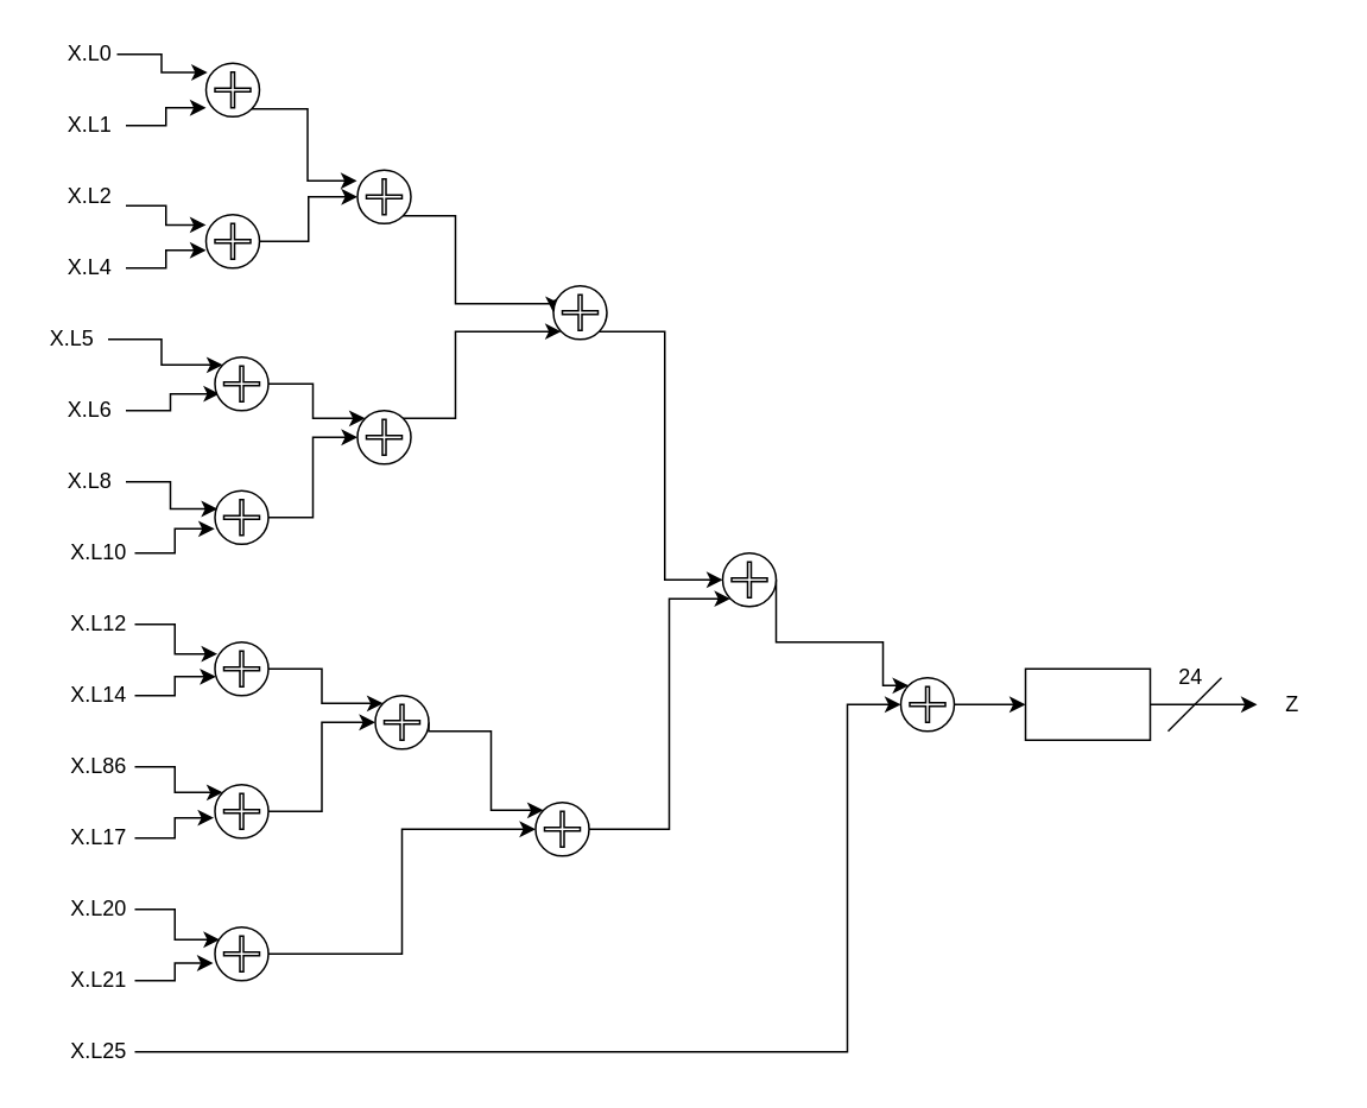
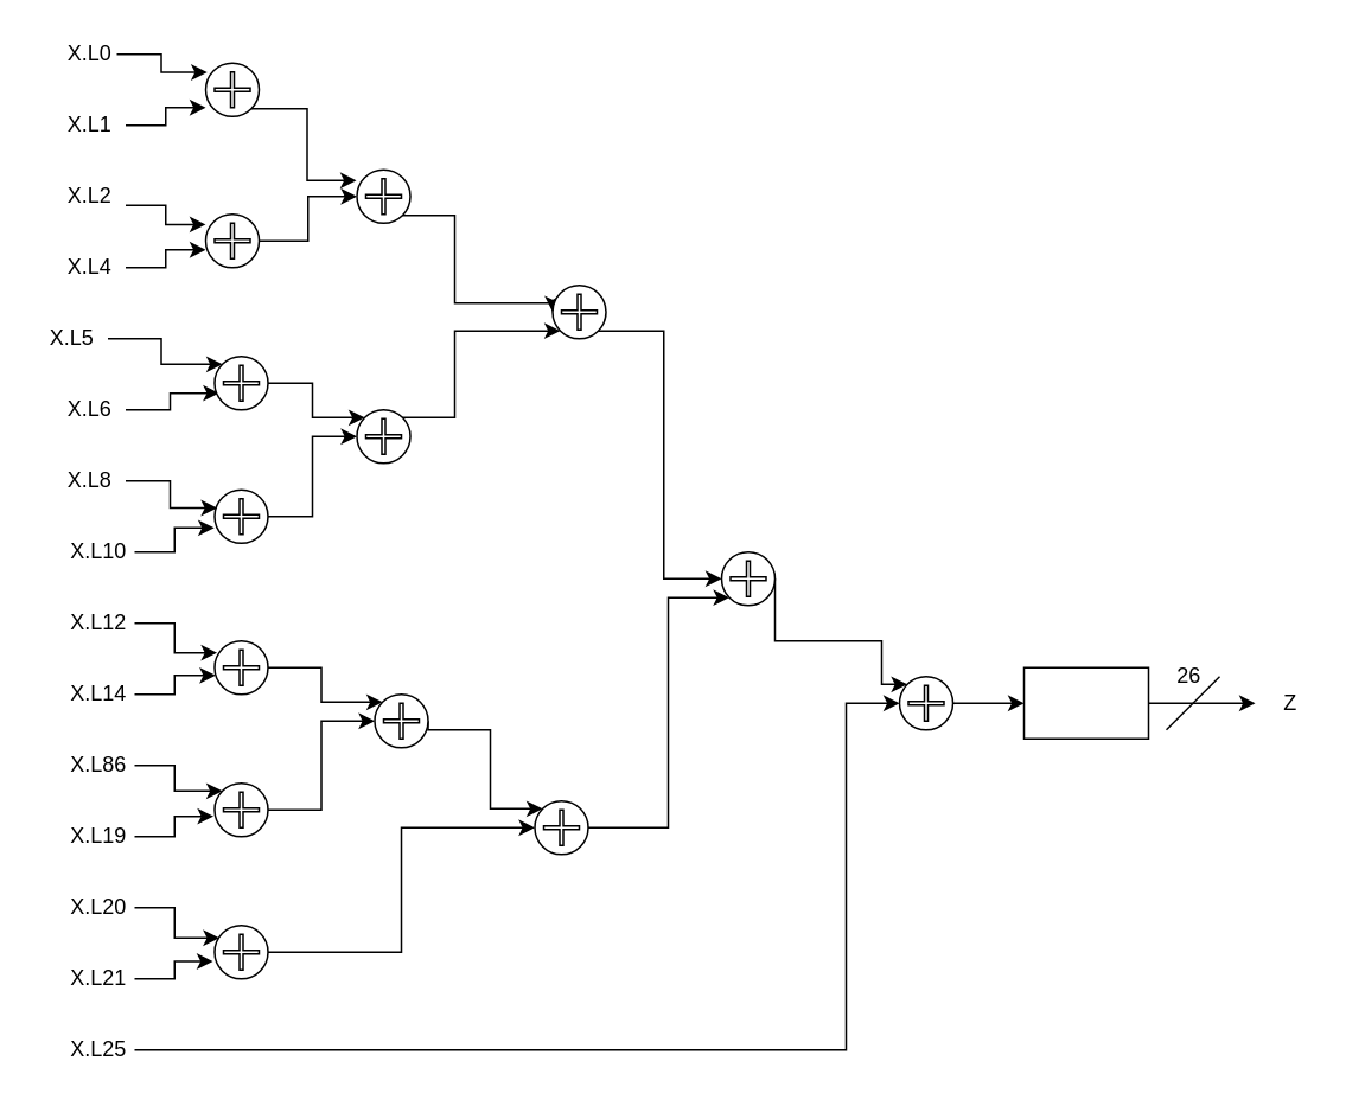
  <mxCell id="0" />
  <mxCell id="1" parent="0" />
  <mxCell id="2" style="edgeStyle=orthogonalEdgeStyle;rounded=0;orthogonalLoop=1;jettySize=auto;html=1;exitX=1;exitY=0.5;exitDx=0;exitDy=0;entryX=0.027;entryY=0.173;entryDx=0;entryDy=0;entryPerimeter=0;" edge="1" parent="1" source="3" target="33"><mxGeometry relative="1" as="geometry" /></mxCell>
  <mxCell id="3" value="X.L0" style="text;html=1;strokeColor=none;fillColor=none;align=center;verticalAlign=middle;whiteSpace=wrap;rounded=0;" vertex="1" parent="1"><mxGeometry x="35" y="20" width="30" height="20" as="geometry" /></mxCell>
  <mxCell id="4" style="edgeStyle=orthogonalEdgeStyle;rounded=0;orthogonalLoop=1;jettySize=auto;html=1;exitX=1;exitY=0.75;exitDx=0;exitDy=0;entryX=0;entryY=0.193;entryDx=0;entryDy=0;entryPerimeter=0;" edge="1" parent="1" source="5" target="36"><mxGeometry relative="1" as="geometry" /></mxCell>
  <mxCell id="5" value="X.L2" style="text;html=1;strokeColor=none;fillColor=none;align=center;verticalAlign=middle;whiteSpace=wrap;rounded=0;" vertex="1" parent="1"><mxGeometry x="30" y="100" width="40" height="20" as="geometry" /></mxCell>
  <mxCell id="6" style="edgeStyle=orthogonalEdgeStyle;rounded=0;orthogonalLoop=1;jettySize=auto;html=1;exitX=1;exitY=0.5;exitDx=0;exitDy=0;entryX=0;entryY=0.667;entryDx=0;entryDy=0;entryPerimeter=0;" edge="1" parent="1" source="7" target="36"><mxGeometry relative="1" as="geometry" /></mxCell>
  <mxCell id="7" value="X.L4" style="text;html=1;strokeColor=none;fillColor=none;align=center;verticalAlign=middle;whiteSpace=wrap;rounded=0;" vertex="1" parent="1"><mxGeometry x="30" y="140" width="40" height="20" as="geometry" /></mxCell>
  <mxCell id="8" style="edgeStyle=orthogonalEdgeStyle;rounded=0;orthogonalLoop=1;jettySize=auto;html=1;exitX=1;exitY=0.5;exitDx=0;exitDy=0;entryX=0;entryY=0;entryDx=0;entryDy=0;" edge="1" parent="1" source="9" target="39"><mxGeometry relative="1" as="geometry" /></mxCell>
  <mxCell id="9" value="X.L5" style="text;html=1;strokeColor=none;fillColor=none;align=center;verticalAlign=middle;whiteSpace=wrap;rounded=0;" vertex="1" parent="1"><mxGeometry x="20" y="180" width="40" height="20" as="geometry" /></mxCell>
  <mxCell id="10" style="edgeStyle=orthogonalEdgeStyle;rounded=0;orthogonalLoop=1;jettySize=auto;html=1;exitX=1;exitY=0.5;exitDx=0;exitDy=0;entryX=0;entryY=0.833;entryDx=0;entryDy=0;entryPerimeter=0;" edge="1" parent="1" source="11" target="33"><mxGeometry relative="1" as="geometry" /></mxCell>
  <mxCell id="11" value="X.L1" style="text;html=1;strokeColor=none;fillColor=none;align=center;verticalAlign=middle;whiteSpace=wrap;rounded=0;" vertex="1" parent="1"><mxGeometry x="30" y="60" width="40" height="20" as="geometry" /></mxCell>
  <mxCell id="12" style="edgeStyle=orthogonalEdgeStyle;rounded=0;orthogonalLoop=1;jettySize=auto;html=1;exitX=1;exitY=0.5;exitDx=0;exitDy=0;entryX=0.087;entryY=0.687;entryDx=0;entryDy=0;entryPerimeter=0;" edge="1" parent="1" source="13" target="39"><mxGeometry relative="1" as="geometry" /></mxCell>
  <mxCell id="13" value="X.L6" style="text;html=1;strokeColor=none;fillColor=none;align=center;verticalAlign=middle;whiteSpace=wrap;rounded=0;" vertex="1" parent="1"><mxGeometry x="30" y="220" width="40" height="20" as="geometry" /></mxCell>
  <mxCell id="14" style="edgeStyle=orthogonalEdgeStyle;rounded=0;orthogonalLoop=1;jettySize=auto;html=1;exitX=1;exitY=0.5;exitDx=0;exitDy=0;entryX=0.047;entryY=0.34;entryDx=0;entryDy=0;entryPerimeter=0;" edge="1" parent="1" source="15" target="42"><mxGeometry relative="1" as="geometry" /></mxCell>
  <mxCell id="15" value="X.L8" style="text;html=1;strokeColor=none;fillColor=none;align=center;verticalAlign=middle;whiteSpace=wrap;rounded=0;" vertex="1" parent="1"><mxGeometry x="30" y="260" width="40" height="20" as="geometry" /></mxCell>
  <mxCell id="16" style="edgeStyle=orthogonalEdgeStyle;rounded=0;orthogonalLoop=1;jettySize=auto;html=1;exitX=1;exitY=0.5;exitDx=0;exitDy=0;entryX=-0.007;entryY=0.713;entryDx=0;entryDy=0;entryPerimeter=0;" edge="1" parent="1" source="17" target="42"><mxGeometry relative="1" as="geometry" /></mxCell>
  <mxCell id="17" value="X.L10" style="text;html=1;strokeColor=none;fillColor=none;align=center;verticalAlign=middle;whiteSpace=wrap;rounded=0;" vertex="1" parent="1"><mxGeometry x="35" y="300" width="40" height="20" as="geometry" /></mxCell>
  <mxCell id="18" style="edgeStyle=orthogonalEdgeStyle;rounded=0;orthogonalLoop=1;jettySize=auto;html=1;exitX=1;exitY=0.5;exitDx=0;exitDy=0;entryX=0.047;entryY=0.22;entryDx=0;entryDy=0;entryPerimeter=0;" edge="1" parent="1" source="19" target="45"><mxGeometry relative="1" as="geometry" /></mxCell>
  <mxCell id="19" value="X.L12" style="text;html=1;strokeColor=none;fillColor=none;align=center;verticalAlign=middle;whiteSpace=wrap;rounded=0;" vertex="1" parent="1"><mxGeometry x="35" y="340" width="40" height="20" as="geometry" /></mxCell>
  <mxCell id="20" style="edgeStyle=orthogonalEdgeStyle;rounded=0;orthogonalLoop=1;jettySize=auto;html=1;exitX=1;exitY=0.5;exitDx=0;exitDy=0;entryX=0.02;entryY=0.647;entryDx=0;entryDy=0;entryPerimeter=0;" edge="1" parent="1" source="21" target="45"><mxGeometry relative="1" as="geometry" /></mxCell>
  <mxCell id="21" value="X.L14" style="text;html=1;strokeColor=none;fillColor=none;align=center;verticalAlign=middle;whiteSpace=wrap;rounded=0;" vertex="1" parent="1"><mxGeometry x="35" y="380" width="40" height="20" as="geometry" /></mxCell>
  <mxCell id="22" style="edgeStyle=orthogonalEdgeStyle;rounded=0;orthogonalLoop=1;jettySize=auto;html=1;exitX=1;exitY=0.5;exitDx=0;exitDy=0;entryX=0;entryY=0;entryDx=0;entryDy=0;" edge="1" parent="1" source="23" target="48"><mxGeometry relative="1" as="geometry" /></mxCell>
  <mxCell id="23" value="X.L86" style="text;html=1;strokeColor=none;fillColor=none;align=center;verticalAlign=middle;whiteSpace=wrap;rounded=0;" vertex="1" parent="1"><mxGeometry x="35" y="420" width="40" height="20" as="geometry" /></mxCell>
  <mxCell id="24" style="edgeStyle=orthogonalEdgeStyle;rounded=0;orthogonalLoop=1;jettySize=auto;html=1;exitX=1;exitY=0.5;exitDx=0;exitDy=0;entryX=-0.02;entryY=0.62;entryDx=0;entryDy=0;entryPerimeter=0;" edge="1" parent="1" source="25" target="48"><mxGeometry relative="1" as="geometry" /></mxCell>
- <mxCell id="25" value="X.L17" style="text;html=1;strokeColor=none;fillColor=none;align=center;verticalAlign=middle;whiteSpace=wrap;rounded=0;" vertex="1" parent="1"><mxGeometry x="35" y="460" width="40" height="20" as="geometry" /></mxCell>
+ <mxCell id="25" value="X.L19" style="text;html=1;strokeColor=none;fillColor=none;align=center;verticalAlign=middle;whiteSpace=wrap;rounded=0;" vertex="1" parent="1"><mxGeometry x="35" y="460" width="40" height="20" as="geometry" /></mxCell>
  <mxCell id="26" style="edgeStyle=orthogonalEdgeStyle;rounded=0;orthogonalLoop=1;jettySize=auto;html=1;exitX=1;exitY=0.5;exitDx=0;exitDy=0;entryX=0.087;entryY=0.233;entryDx=0;entryDy=0;entryPerimeter=0;" edge="1" parent="1" source="27" target="51"><mxGeometry relative="1" as="geometry" /></mxCell>
  <mxCell id="27" value="X.L20" style="text;html=1;strokeColor=none;fillColor=none;align=center;verticalAlign=middle;whiteSpace=wrap;rounded=0;" vertex="1" parent="1"><mxGeometry x="35" y="500" width="40" height="20" as="geometry" /></mxCell>
  <mxCell id="28" style="edgeStyle=orthogonalEdgeStyle;rounded=0;orthogonalLoop=1;jettySize=auto;html=1;exitX=1;exitY=0.5;exitDx=0;exitDy=0;entryX=-0.033;entryY=0.673;entryDx=0;entryDy=0;entryPerimeter=0;" edge="1" parent="1" source="29" target="51"><mxGeometry relative="1" as="geometry" /></mxCell>
  <mxCell id="29" value="X.L21" style="text;html=1;strokeColor=none;fillColor=none;align=center;verticalAlign=middle;whiteSpace=wrap;rounded=0;" vertex="1" parent="1"><mxGeometry x="35" y="540" width="40" height="20" as="geometry" /></mxCell>
  <mxCell id="30" style="edgeStyle=orthogonalEdgeStyle;rounded=0;orthogonalLoop=1;jettySize=auto;html=1;exitX=1;exitY=0.5;exitDx=0;exitDy=0;entryX=0;entryY=0.5;entryDx=0;entryDy=0;" edge="1" parent="1" source="31" target="72"><mxGeometry relative="1" as="geometry"><Array as="points"><mxPoint x="475" y="590" /><mxPoint x="475" y="395" /></Array></mxGeometry></mxCell>
  <mxCell id="31" value="X.L25" style="text;html=1;strokeColor=none;fillColor=none;align=center;verticalAlign=middle;whiteSpace=wrap;rounded=0;" vertex="1" parent="1"><mxGeometry x="35" y="580" width="40" height="20" as="geometry" /></mxCell>
  <mxCell id="32" style="edgeStyle=orthogonalEdgeStyle;rounded=0;orthogonalLoop=1;jettySize=auto;html=1;exitX=1;exitY=1;exitDx=0;exitDy=0;entryX=-0.011;entryY=0.2;entryDx=0;entryDy=0;entryPerimeter=0;" edge="1" parent="1" source="33" target="54"><mxGeometry relative="1" as="geometry"><Array as="points"><mxPoint x="172" y="61" /><mxPoint x="172" y="101" /></Array></mxGeometry></mxCell>
  <mxCell id="33" value="" style="ellipse;whiteSpace=wrap;html=1;aspect=fixed;" vertex="1" parent="1"><mxGeometry x="115" y="35" width="30" height="30" as="geometry" /></mxCell>
  <mxCell id="34" value="" style="shape=cross;whiteSpace=wrap;html=1;size=0.1;" vertex="1" parent="1"><mxGeometry x="120" y="40" width="20" height="20" as="geometry" /></mxCell>
  <mxCell id="35" style="edgeStyle=orthogonalEdgeStyle;rounded=0;orthogonalLoop=1;jettySize=auto;html=1;exitX=1;exitY=0.5;exitDx=0;exitDy=0;entryX=0;entryY=0.5;entryDx=0;entryDy=0;" edge="1" parent="1" source="36" target="54"><mxGeometry relative="1" as="geometry" /></mxCell>
  <mxCell id="36" value="" style="ellipse;whiteSpace=wrap;html=1;aspect=fixed;" vertex="1" parent="1"><mxGeometry x="115" y="120" width="30" height="30" as="geometry" /></mxCell>
  <mxCell id="37" value="" style="shape=cross;whiteSpace=wrap;html=1;size=0.1;" vertex="1" parent="1"><mxGeometry x="120" y="125" width="20" height="20" as="geometry" /></mxCell>
  <mxCell id="38" style="edgeStyle=orthogonalEdgeStyle;rounded=0;orthogonalLoop=1;jettySize=auto;html=1;exitX=1;exitY=0.5;exitDx=0;exitDy=0;entryX=0;entryY=0;entryDx=0;entryDy=0;" edge="1" parent="1" source="39" target="57"><mxGeometry relative="1" as="geometry" /></mxCell>
  <mxCell id="39" value="" style="ellipse;whiteSpace=wrap;html=1;aspect=fixed;" vertex="1" parent="1"><mxGeometry x="120" y="200" width="30" height="30" as="geometry" /></mxCell>
  <mxCell id="40" value="" style="shape=cross;whiteSpace=wrap;html=1;size=0.1;" vertex="1" parent="1"><mxGeometry x="125" y="205" width="20" height="20" as="geometry" /></mxCell>
  <mxCell id="41" style="edgeStyle=orthogonalEdgeStyle;rounded=0;orthogonalLoop=1;jettySize=auto;html=1;exitX=1;exitY=0.5;exitDx=0;exitDy=0;entryX=0;entryY=0.5;entryDx=0;entryDy=0;" edge="1" parent="1" source="42" target="57"><mxGeometry relative="1" as="geometry" /></mxCell>
  <mxCell id="42" value="" style="ellipse;whiteSpace=wrap;html=1;aspect=fixed;" vertex="1" parent="1"><mxGeometry x="120" y="275" width="30" height="30" as="geometry" /></mxCell>
  <mxCell id="43" value="" style="shape=cross;whiteSpace=wrap;html=1;size=0.1;" vertex="1" parent="1"><mxGeometry x="125" y="280" width="20" height="20" as="geometry" /></mxCell>
  <mxCell id="44" style="edgeStyle=orthogonalEdgeStyle;rounded=0;orthogonalLoop=1;jettySize=auto;html=1;exitX=1;exitY=0.5;exitDx=0;exitDy=0;entryX=0;entryY=0;entryDx=0;entryDy=0;" edge="1" parent="1" source="45" target="60"><mxGeometry relative="1" as="geometry" /></mxCell>
  <mxCell id="45" value="" style="ellipse;whiteSpace=wrap;html=1;aspect=fixed;" vertex="1" parent="1"><mxGeometry x="120" y="360" width="30" height="30" as="geometry" /></mxCell>
  <mxCell id="46" value="" style="shape=cross;whiteSpace=wrap;html=1;size=0.1;" vertex="1" parent="1"><mxGeometry x="125" y="365" width="20" height="20" as="geometry" /></mxCell>
  <mxCell id="47" style="edgeStyle=orthogonalEdgeStyle;rounded=0;orthogonalLoop=1;jettySize=auto;html=1;exitX=1;exitY=0.5;exitDx=0;exitDy=0;entryX=0;entryY=0.5;entryDx=0;entryDy=0;" edge="1" parent="1" source="48" target="60"><mxGeometry relative="1" as="geometry" /></mxCell>
  <mxCell id="48" value="" style="ellipse;whiteSpace=wrap;html=1;aspect=fixed;" vertex="1" parent="1"><mxGeometry x="120" y="440" width="30" height="30" as="geometry" /></mxCell>
  <mxCell id="49" value="" style="shape=cross;whiteSpace=wrap;html=1;size=0.1;" vertex="1" parent="1"><mxGeometry x="125" y="445" width="20" height="20" as="geometry" /></mxCell>
  <mxCell id="50" style="edgeStyle=orthogonalEdgeStyle;rounded=0;orthogonalLoop=1;jettySize=auto;html=1;exitX=1;exitY=0.5;exitDx=0;exitDy=0;entryX=0;entryY=0.5;entryDx=0;entryDy=0;" edge="1" parent="1" source="51" target="66"><mxGeometry relative="1" as="geometry" /></mxCell>
  <mxCell id="51" value="" style="ellipse;whiteSpace=wrap;html=1;aspect=fixed;" vertex="1" parent="1"><mxGeometry x="120" y="520" width="30" height="30" as="geometry" /></mxCell>
  <mxCell id="52" value="" style="shape=cross;whiteSpace=wrap;html=1;size=0.1;" vertex="1" parent="1"><mxGeometry x="125" y="525" width="20" height="20" as="geometry" /></mxCell>
  <mxCell id="53" style="edgeStyle=orthogonalEdgeStyle;rounded=0;orthogonalLoop=1;jettySize=auto;html=1;exitX=1;exitY=1;exitDx=0;exitDy=0;entryX=0;entryY=0.5;entryDx=0;entryDy=0;" edge="1" parent="1" source="54" target="63"><mxGeometry relative="1" as="geometry"><Array as="points"><mxPoint x="255" y="121" /><mxPoint x="255" y="170" /><mxPoint x="310" y="170" /></Array></mxGeometry></mxCell>
  <mxCell id="54" value="" style="ellipse;whiteSpace=wrap;html=1;aspect=fixed;" vertex="1" parent="1"><mxGeometry x="200" y="95" width="30" height="30" as="geometry" /></mxCell>
  <mxCell id="55" value="" style="shape=cross;whiteSpace=wrap;html=1;size=0.1;" vertex="1" parent="1"><mxGeometry x="205" y="100" width="20" height="20" as="geometry" /></mxCell>
  <mxCell id="56" style="edgeStyle=orthogonalEdgeStyle;rounded=0;orthogonalLoop=1;jettySize=auto;html=1;exitX=1;exitY=0;exitDx=0;exitDy=0;entryX=0;entryY=1;entryDx=0;entryDy=0;" edge="1" parent="1" source="57" target="63"><mxGeometry relative="1" as="geometry"><Array as="points"><mxPoint x="255" y="234" /><mxPoint x="255" y="186" /></Array></mxGeometry></mxCell>
  <mxCell id="57" value="" style="ellipse;whiteSpace=wrap;html=1;aspect=fixed;" vertex="1" parent="1"><mxGeometry x="200" y="230" width="30" height="30" as="geometry" /></mxCell>
  <mxCell id="58" value="" style="shape=cross;whiteSpace=wrap;html=1;size=0.1;" vertex="1" parent="1"><mxGeometry x="205" y="235" width="20" height="20" as="geometry" /></mxCell>
  <mxCell id="59" style="edgeStyle=orthogonalEdgeStyle;rounded=0;orthogonalLoop=1;jettySize=auto;html=1;exitX=1;exitY=0.5;exitDx=0;exitDy=0;entryX=0;entryY=0;entryDx=0;entryDy=0;" edge="1" parent="1" source="60" target="66"><mxGeometry relative="1" as="geometry"><Array as="points"><mxPoint x="240" y="410" /><mxPoint x="275" y="410" /><mxPoint x="275" y="454" /></Array></mxGeometry></mxCell>
  <mxCell id="60" value="" style="ellipse;whiteSpace=wrap;html=1;aspect=fixed;" vertex="1" parent="1"><mxGeometry x="210" y="390" width="30" height="30" as="geometry" /></mxCell>
  <mxCell id="61" value="" style="shape=cross;whiteSpace=wrap;html=1;size=0.1;" vertex="1" parent="1"><mxGeometry x="215" y="395" width="20" height="20" as="geometry" /></mxCell>
  <mxCell id="62" style="edgeStyle=orthogonalEdgeStyle;rounded=0;orthogonalLoop=1;jettySize=auto;html=1;exitX=1;exitY=1;exitDx=0;exitDy=0;entryX=0;entryY=0.5;entryDx=0;entryDy=0;" edge="1" parent="1" source="63" target="69"><mxGeometry relative="1" as="geometry" /></mxCell>
  <mxCell id="63" value="" style="ellipse;whiteSpace=wrap;html=1;aspect=fixed;" vertex="1" parent="1"><mxGeometry x="310" y="160" width="30" height="30" as="geometry" /></mxCell>
  <mxCell id="64" value="" style="shape=cross;whiteSpace=wrap;html=1;size=0.1;" vertex="1" parent="1"><mxGeometry x="315" y="165" width="20" height="20" as="geometry" /></mxCell>
  <mxCell id="65" style="edgeStyle=orthogonalEdgeStyle;rounded=0;orthogonalLoop=1;jettySize=auto;html=1;exitX=1;exitY=0.5;exitDx=0;exitDy=0;entryX=0;entryY=1;entryDx=0;entryDy=0;" edge="1" parent="1" source="66" target="69"><mxGeometry relative="1" as="geometry"><Array as="points"><mxPoint x="375" y="465" /><mxPoint x="375" y="336" /></Array></mxGeometry></mxCell>
  <mxCell id="66" value="" style="ellipse;whiteSpace=wrap;html=1;aspect=fixed;" vertex="1" parent="1"><mxGeometry x="300" y="450" width="30" height="30" as="geometry" /></mxCell>
  <mxCell id="67" value="" style="shape=cross;whiteSpace=wrap;html=1;size=0.1;" vertex="1" parent="1"><mxGeometry x="305" y="455" width="20" height="20" as="geometry" /></mxCell>
  <mxCell id="68" style="edgeStyle=orthogonalEdgeStyle;rounded=0;orthogonalLoop=1;jettySize=auto;html=1;exitX=1;exitY=0.5;exitDx=0;exitDy=0;entryX=0;entryY=0;entryDx=0;entryDy=0;" edge="1" parent="1" source="69" target="72"><mxGeometry relative="1" as="geometry"><Array as="points"><mxPoint x="435" y="360" /><mxPoint x="495" y="360" /><mxPoint x="495" y="384" /></Array></mxGeometry></mxCell>
  <mxCell id="69" value="" style="ellipse;whiteSpace=wrap;html=1;aspect=fixed;" vertex="1" parent="1"><mxGeometry x="405" y="310" width="30" height="30" as="geometry" /></mxCell>
  <mxCell id="70" value="" style="shape=cross;whiteSpace=wrap;html=1;size=0.1;" vertex="1" parent="1"><mxGeometry x="410" y="315" width="20" height="20" as="geometry" /></mxCell>
  <mxCell id="71" style="edgeStyle=orthogonalEdgeStyle;rounded=0;orthogonalLoop=1;jettySize=auto;html=1;exitX=1;exitY=0.5;exitDx=0;exitDy=0;entryX=0;entryY=0.5;entryDx=0;entryDy=0;" edge="1" parent="1" source="72" target="75"><mxGeometry relative="1" as="geometry" /></mxCell>
  <mxCell id="72" value="" style="ellipse;whiteSpace=wrap;html=1;aspect=fixed;" vertex="1" parent="1"><mxGeometry x="505" y="380" width="30" height="30" as="geometry" /></mxCell>
  <mxCell id="73" value="" style="shape=cross;whiteSpace=wrap;html=1;size=0.1;" vertex="1" parent="1"><mxGeometry x="510" y="385" width="20" height="20" as="geometry" /></mxCell>
  <mxCell id="74" value="" style="edgeStyle=orthogonalEdgeStyle;rounded=0;orthogonalLoop=1;jettySize=auto;html=1;" edge="1" parent="1" source="75" target="76"><mxGeometry relative="1" as="geometry"><Array as="points"><mxPoint x="705" y="395" /><mxPoint x="705" y="395" /></Array></mxGeometry></mxCell>
  <mxCell id="75" value="" style="rounded=0;whiteSpace=wrap;html=1;" vertex="1" parent="1"><mxGeometry x="575" y="375" width="70" height="40" as="geometry" /></mxCell>
  <mxCell id="76" value="Z" style="text;html=1;strokeColor=none;fillColor=none;align=center;verticalAlign=middle;whiteSpace=wrap;rounded=0;" vertex="1" parent="1"><mxGeometry x="705" y="385" width="40" height="20" as="geometry" /></mxCell>
  <mxCell id="77" value="" style="endArrow=none;html=1;" edge="1" parent="1"><mxGeometry width="50" height="50" relative="1" as="geometry"><mxPoint x="655" y="410" as="sourcePoint" /><mxPoint x="685" y="380" as="targetPoint" /></mxGeometry></mxCell>
- <mxCell id="78" value="24" style="text;html=1;strokeColor=none;fillColor=none;align=center;verticalAlign=middle;whiteSpace=wrap;rounded=0;" vertex="1" parent="1"><mxGeometry x="647.5" y="370" width="40" height="20" as="geometry" /></mxCell>
+ <mxCell id="78" value="26" style="text;html=1;strokeColor=none;fillColor=none;align=center;verticalAlign=middle;whiteSpace=wrap;rounded=0;" vertex="1" parent="1"><mxGeometry x="647.5" y="370" width="40" height="20" as="geometry" /></mxCell>
